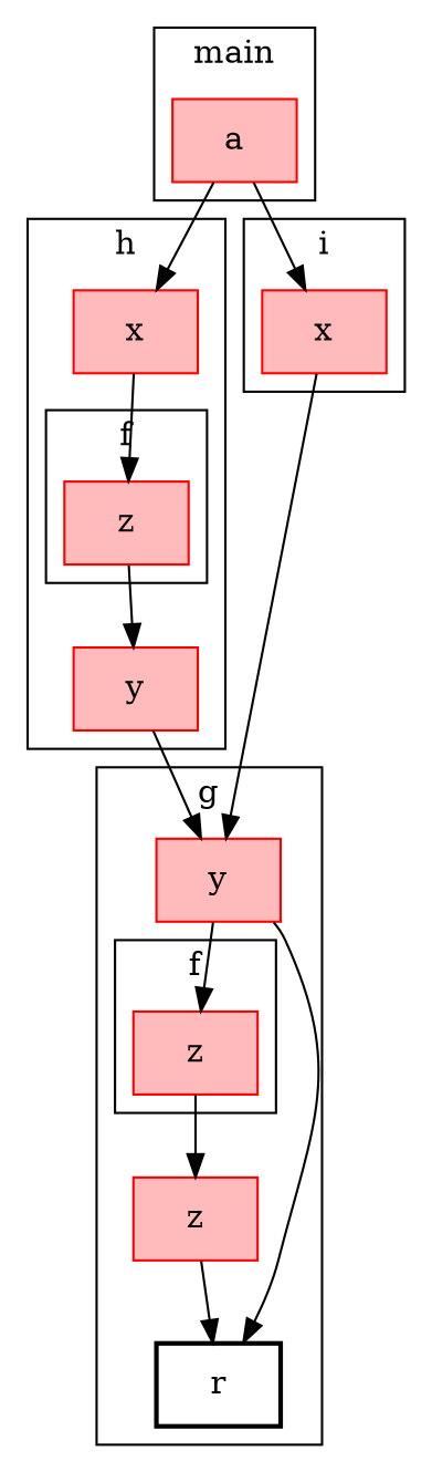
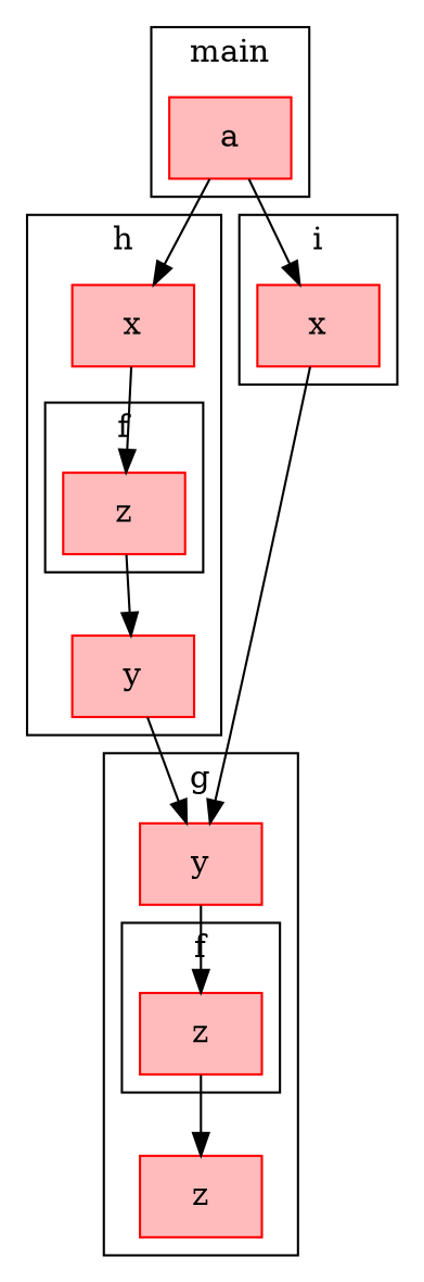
  digraph {
    node [color="#FF0000" fillcolor="#FFBBBB" shape=box style=filled]
    n1 [label=<z>]
-   n2 [label=<r> style=bold color="" fillcolor=""]
    n3 [label=<y>]
    n4 [label=<z>]
    n5 [label=<x>]
    n6 [label=<z>]
    n7 [label=<y>]
    n8 [label=<x>]
    n9 [label=<a>]
    subgraph cluster_1 {
      label=g
-     n2
      n3
      n4
      subgraph cluster_2 {
        label=f
        n1
      }
    }
    subgraph cluster_3 {
      label=i
      n5
    }
    subgraph cluster_4 {
      label=h
      n7
      n8
      subgraph cluster_5 {
        label=f
        n6
      }
    }
    subgraph cluster_6 {
      label=main
      n9
    }
    n1 -> n4
    n3 -> n1
-   n3 -> n2
-   n4 -> n2
    n5 -> n3
    n6 -> n7
    n7 -> n3
    n8 -> n6
    n9 -> n5
    n9 -> n8
  }
